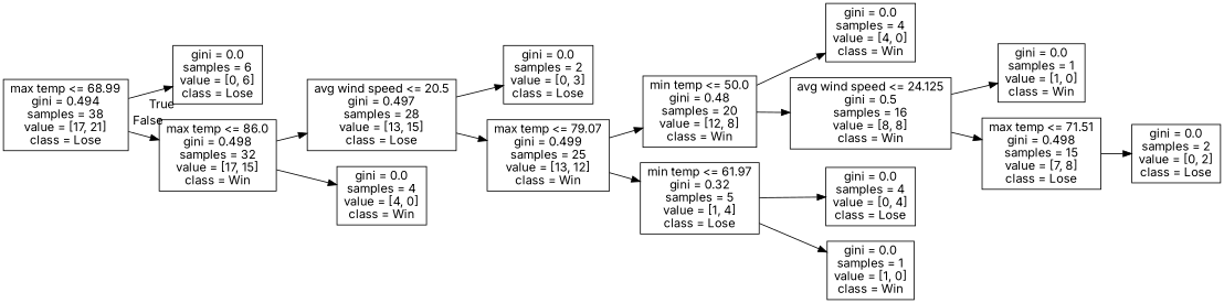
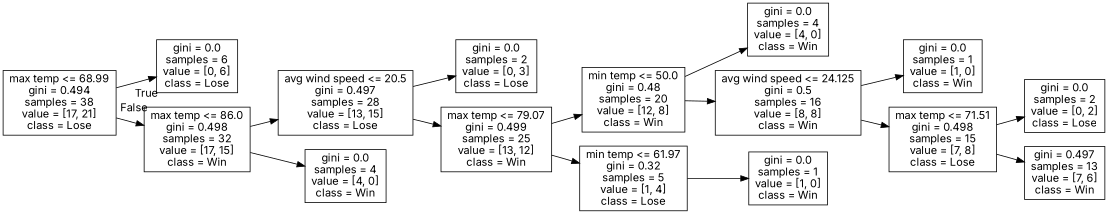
  digraph {
    fontname=Inter
    rankdir=LR
    node [fontname=Inter shape=box]
    edge [fontname=Inter]
    n1 [label="max temp <= 68.99\ngini = 0.494\nsamples = 38\nvalue = [17, 21]\nclass = Lose"]
    n2 [label="gini = 0.0\nsamples = 6\nvalue = [0, 6]\nclass = Lose"]
    n3 [label="max temp <= 86.0\ngini = 0.498\nsamples = 32\nvalue = [17, 15]\nclass = Win"]
    n4 [label="avg wind speed <= 20.5\ngini = 0.497\nsamples = 28\nvalue = [13, 15]\nclass = Lose"]
    n5 [label="gini = 0.0\nsamples = 4\nvalue = [4, 0]\nclass = Win"]
    n6 [label="gini = 0.0\nsamples = 2\nvalue = [0, 3]\nclass = Lose"]
    n7 [label="max temp <= 79.07\ngini = 0.499\nsamples = 25\nvalue = [13, 12]\nclass = Win"]
    n8 [label="min temp <= 50.0\ngini = 0.48\nsamples = 20\nvalue = [12, 8]\nclass = Win"]
    n9 [label="min temp <= 61.97\ngini = 0.32\nsamples = 5\nvalue = [1, 4]\nclass = Lose"]
    n10 [label="gini = 0.0\nsamples = 4\nvalue = [4, 0]\nclass = Win"]
    n11 [label="avg wind speed <= 24.125\ngini = 0.5\nsamples = 16\nvalue = [8, 8]\nclass = Win"]
-   n12 [label="gini = 0.0\nsamples = 4\nvalue = [0, 4]\nclass = Lose"]
    n13 [label="gini = 0.0\nsamples = 1\nvalue = [1, 0]\nclass = Win"]
    n14 [label="gini = 0.0\nsamples = 1\nvalue = [1, 0]\nclass = Win"]
    n15 [label="max temp <= 71.51\ngini = 0.498\nsamples = 15\nvalue = [7, 8]\nclass = Lose"]
    n16 [label="gini = 0.0\nsamples = 2\nvalue = [0, 2]\nclass = Lose"]
+   n17 [label="gini = 0.497\nsamples = 13\nvalue = [7, 6]\nclass = Win"]
    n1 -> n2 [headlabel=True labelangle=45 labeldistance=2.5]
    n1 -> n3 [headlabel=False labelangle=-45 labeldistance=2.5]
    n3 -> n4
    n3 -> n5
    n4 -> n6
    n4 -> n7
    n7 -> n8
    n7 -> n9
    n8 -> n10
    n8 -> n11
-   n9 -> n12
    n9 -> n13
    n11 -> n14
    n11 -> n15
    n15 -> n16
+   n15 -> n17
  }
